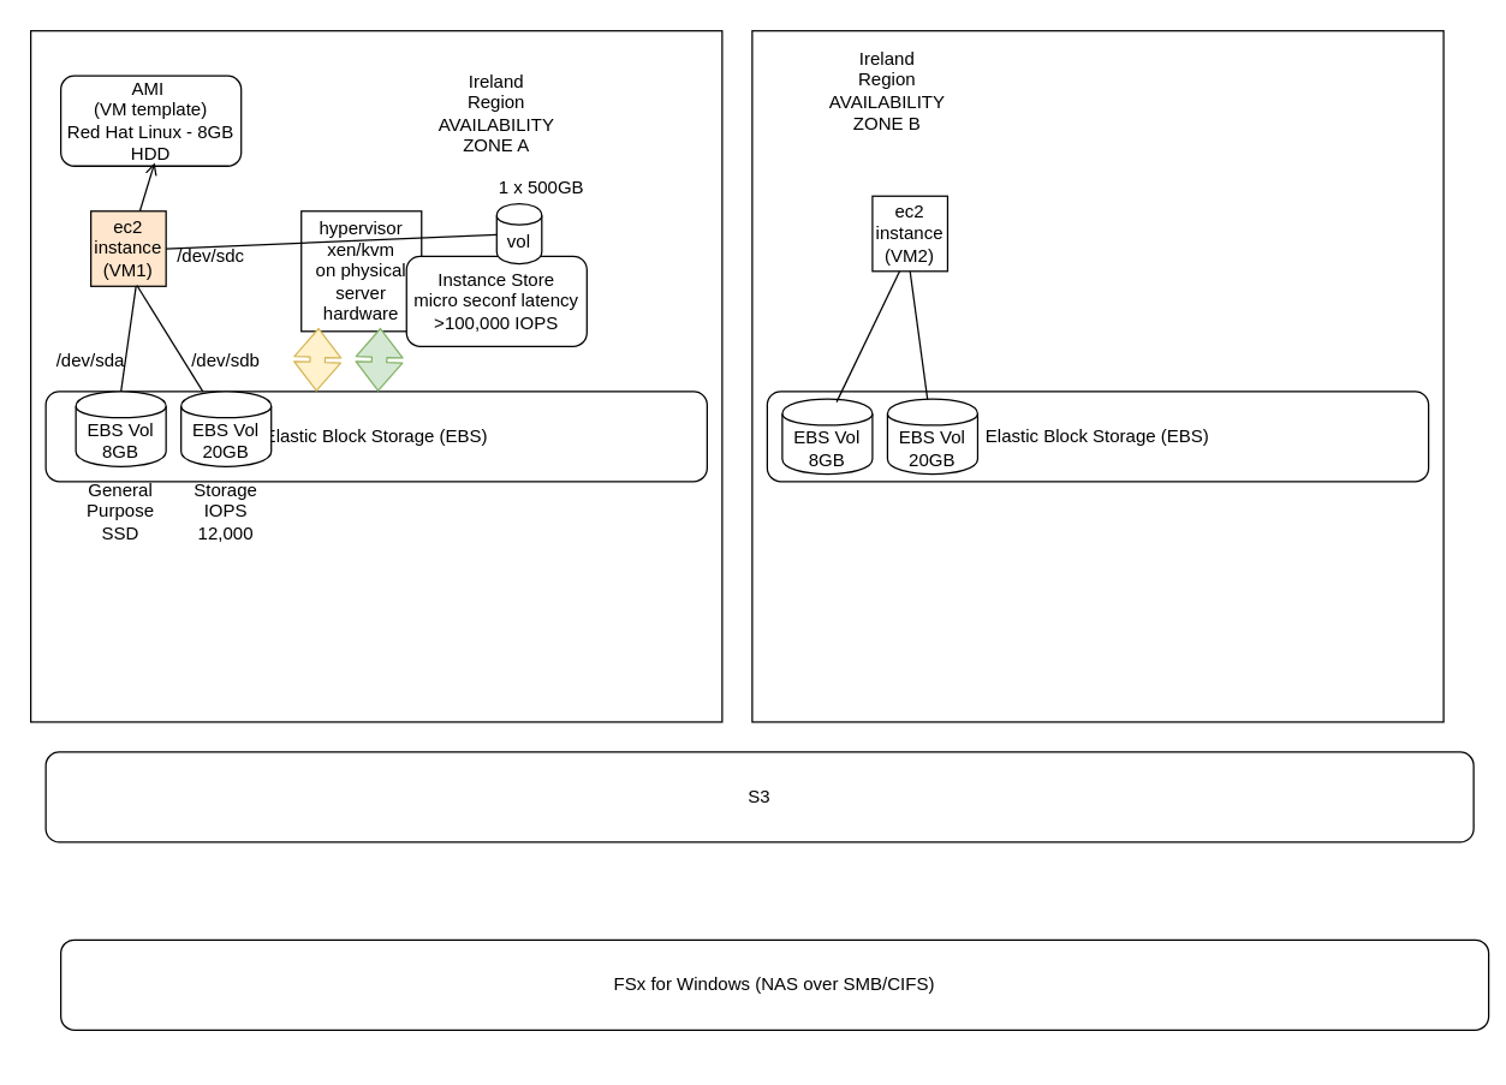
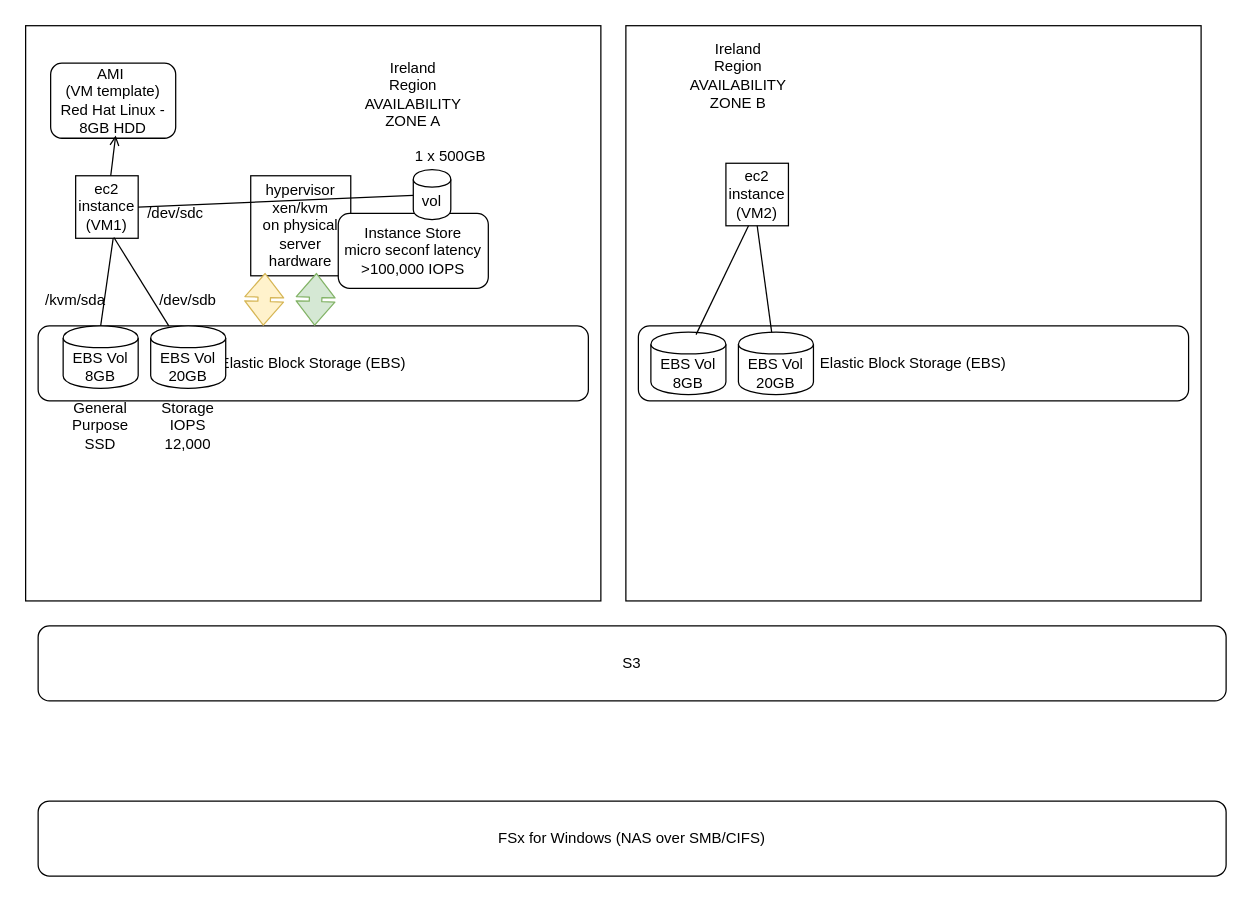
  <mxCell id="0" />
  <mxCell id="1" parent="0" />
  <mxCell id="2" value="" style="whiteSpace=wrap;html=1;aspect=fixed;" parent="1" vertex="1"><mxGeometry x="20" y="20" width="460" height="460" as="geometry" /></mxCell>
- <mxCell id="3" value="ec2 instance (VM1)" style="whiteSpace=wrap;html=1;aspect=fixed;fillColor=#ffe6cc;" parent="1" vertex="1"><mxGeometry x="60" y="140" width="50" height="50" as="geometry" /></mxCell>
+ <mxCell id="3" value="ec2 instance (VM1)" style="whiteSpace=wrap;html=1;aspect=fixed;" parent="1" vertex="1"><mxGeometry x="60" y="140" width="50" height="50" as="geometry" /></mxCell>
  <mxCell id="4" value="hypervisor&lt;br&gt;xen/kvm&lt;br&gt;on physical server hardware" style="whiteSpace=wrap;html=1;aspect=fixed;" parent="1" vertex="1"><mxGeometry x="200" y="140" width="80" height="80" as="geometry" /></mxCell>
- <mxCell id="5" value="AMI&amp;nbsp;&lt;br&gt;(VM template)&lt;br&gt;Red Hat Linux - 8GB HDD" style="rounded=1;whiteSpace=wrap;html=1;" parent="1" vertex="1"><mxGeometry x="40" y="50" width="120" height="60" as="geometry" /></mxCell>
+ <mxCell id="5" value="AMI&amp;nbsp;&lt;br&gt;(VM template)&lt;br&gt;Red Hat Linux - 8GB HDD" style="rounded=1;whiteSpace=wrap;html=1;" parent="1" vertex="1"><mxGeometry x="40" y="50" width="100" height="60" as="geometry" /></mxCell>
  <mxCell id="6" value="" style="endArrow=open;html=1;entryX=0.52;entryY=0.962;entryDx=0;entryDy=0;entryPerimeter=0;" parent="1" source="3" target="5" edge="1"><mxGeometry width="50" height="50" relative="1" as="geometry"><mxPoint x="160" y="200" as="sourcePoint" /><mxPoint x="210" y="150" as="targetPoint" /></mxGeometry></mxCell>
  <mxCell id="7" value="" style="endArrow=none;html=1;exitX=1;exitY=0.5;exitDx=0;exitDy=0;" parent="1" source="3" target="26" edge="1"><mxGeometry width="50" height="50" relative="1" as="geometry"><mxPoint x="160" y="200" as="sourcePoint" /><mxPoint x="210" y="150" as="targetPoint" /></mxGeometry></mxCell>
  <mxCell id="8" value="Elastic Block Storage (EBS)" style="rounded=1;whiteSpace=wrap;html=1;" parent="1" vertex="1"><mxGeometry x="30" y="260" width="440" height="60" as="geometry" /></mxCell>
  <mxCell id="9" value="EBS Vol&lt;br&gt;8GB" style="shape=cylinder;whiteSpace=wrap;html=1;boundedLbl=1;backgroundOutline=1;" parent="1" vertex="1"><mxGeometry x="50" y="260" width="60" height="50" as="geometry" /></mxCell>
  <mxCell id="10" value="" style="endArrow=none;html=1;exitX=0.5;exitY=0;exitDx=0;exitDy=0;" parent="1" source="9" edge="1"><mxGeometry width="50" height="50" relative="1" as="geometry"><mxPoint x="40" y="240" as="sourcePoint" /><mxPoint x="90" y="190" as="targetPoint" /></mxGeometry></mxCell>
  <mxCell id="11" value="/dev/sdc" style="text;html=1;strokeColor=none;fillColor=none;align=center;verticalAlign=middle;whiteSpace=wrap;rounded=0;" parent="1" vertex="1"><mxGeometry x="120" y="160" width="40" height="20" as="geometry" /></mxCell>
  <mxCell id="12" value="EBS Vol&lt;br&gt;20GB" style="shape=cylinder;whiteSpace=wrap;html=1;boundedLbl=1;backgroundOutline=1;" parent="1" vertex="1"><mxGeometry x="120" y="260" width="60" height="50" as="geometry" /></mxCell>
  <mxCell id="13" value="" style="endArrow=none;html=1;entryX=0.612;entryY=0.988;entryDx=0;entryDy=0;entryPerimeter=0;" parent="1" source="12" target="3" edge="1"><mxGeometry width="50" height="50" relative="1" as="geometry"><mxPoint x="90" y="270" as="sourcePoint" /><mxPoint x="100" y="200" as="targetPoint" /></mxGeometry></mxCell>
  <mxCell id="14" value="Ireland Region AVAILABILITY ZONE A" style="text;html=1;strokeColor=none;fillColor=none;align=center;verticalAlign=middle;whiteSpace=wrap;rounded=0;" parent="1" vertex="1"><mxGeometry x="310" y="65" width="40" height="20" as="geometry" /></mxCell>
  <mxCell id="15" value="" style="whiteSpace=wrap;html=1;aspect=fixed;" parent="1" vertex="1"><mxGeometry x="500" y="20" width="460" height="460" as="geometry" /></mxCell>
  <mxCell id="16" value="Ireland Region AVAILABILITY ZONE B" style="text;html=1;strokeColor=none;fillColor=none;align=center;verticalAlign=middle;whiteSpace=wrap;rounded=0;" parent="1" vertex="1"><mxGeometry x="570" y="50" width="40" height="20" as="geometry" /></mxCell>
  <mxCell id="17" value="Elastic Block Storage (EBS)" style="rounded=1;whiteSpace=wrap;html=1;" parent="1" vertex="1"><mxGeometry x="510" y="260" width="440" height="60" as="geometry" /></mxCell>
  <mxCell id="18" value="ec2 instance (VM2)" style="whiteSpace=wrap;html=1;aspect=fixed;" parent="1" vertex="1"><mxGeometry x="580" y="130" width="50" height="50" as="geometry" /></mxCell>
  <mxCell id="19" value="EBS Vol&lt;br&gt;8GB" style="shape=cylinder;whiteSpace=wrap;html=1;boundedLbl=1;backgroundOutline=1;" parent="1" vertex="1"><mxGeometry x="520" y="265" width="60" height="50" as="geometry" /></mxCell>
  <mxCell id="20" value="EBS Vol&lt;br&gt;20GB" style="shape=cylinder;whiteSpace=wrap;html=1;boundedLbl=1;backgroundOutline=1;" parent="1" vertex="1"><mxGeometry x="590" y="265" width="60" height="50" as="geometry" /></mxCell>
  <mxCell id="21" value="" style="endArrow=none;html=1;entryX=0.612;entryY=0.988;entryDx=0;entryDy=0;entryPerimeter=0;exitX=0.602;exitY=0.041;exitDx=0;exitDy=0;exitPerimeter=0;" parent="1" source="19" edge="1"><mxGeometry width="50" height="50" relative="1" as="geometry"><mxPoint x="641.937" y="250.6" as="sourcePoint" /><mxPoint x="598.07" y="180" as="targetPoint" /></mxGeometry></mxCell>
  <mxCell id="22" value="" style="endArrow=none;html=1;entryX=0.5;entryY=1;entryDx=0;entryDy=0;" parent="1" source="20" target="18" edge="1"><mxGeometry width="50" height="50" relative="1" as="geometry"><mxPoint x="566.12" y="277.05" as="sourcePoint" /><mxPoint x="608.07" y="190" as="targetPoint" /></mxGeometry></mxCell>
  <mxCell id="23" value="S3" style="rounded=1;whiteSpace=wrap;html=1;" parent="1" vertex="1"><mxGeometry x="30" y="500" width="950" height="60" as="geometry" /></mxCell>
- <mxCell id="24" value="FSx for Windows (NAS over SMB/CIFS)" style="rounded=1;whiteSpace=wrap;html=1;" parent="1" vertex="1"><mxGeometry x="40" y="625" width="950" height="60" as="geometry" /></mxCell>
+ <mxCell id="24" value="FSx for Windows (NAS over SMB/CIFS)" style="rounded=1;whiteSpace=wrap;html=1;" parent="1" vertex="1"><mxGeometry x="30" y="640" width="950" height="60" as="geometry" /></mxCell>
  <mxCell id="25" value="Instance Store&lt;br&gt;micro seconf latency&lt;br&gt;&amp;gt;100,000 IOPS" style="rounded=1;whiteSpace=wrap;html=1;" parent="1" vertex="1"><mxGeometry x="270" y="170" width="120" height="60" as="geometry" /></mxCell>
  <mxCell id="26" value="vol" style="shape=cylinder;whiteSpace=wrap;html=1;boundedLbl=1;backgroundOutline=1;" parent="1" vertex="1"><mxGeometry x="330" y="135" width="30" height="40" as="geometry" /></mxCell>
- <mxCell id="27" value="/dev/sda" style="text;html=1;strokeColor=none;fillColor=none;align=center;verticalAlign=middle;whiteSpace=wrap;rounded=0;" parent="1" vertex="1"><mxGeometry x="40" y="230" width="40" height="20" as="geometry" /></mxCell>
+ <mxCell id="27" value="/kvm/sda" style="text;html=1;strokeColor=none;fillColor=none;align=center;verticalAlign=middle;whiteSpace=wrap;rounded=0;" parent="1" vertex="1"><mxGeometry x="40" y="230" width="40" height="20" as="geometry" /></mxCell>
  <mxCell id="28" value="/dev/sdb" style="text;html=1;strokeColor=none;fillColor=none;align=center;verticalAlign=middle;whiteSpace=wrap;rounded=0;" parent="1" vertex="1"><mxGeometry x="130" y="230" width="40" height="20" as="geometry" /></mxCell>
  <mxCell id="29" value="General Purpose SSD" style="text;html=1;strokeColor=none;fillColor=none;align=center;verticalAlign=middle;whiteSpace=wrap;rounded=0;" parent="1" vertex="1"><mxGeometry x="60" y="330" width="40" height="20" as="geometry" /></mxCell>
  <mxCell id="30" value="Storage&lt;br&gt;IOPS&lt;br&gt;12,000" style="text;html=1;strokeColor=none;fillColor=none;align=center;verticalAlign=middle;whiteSpace=wrap;rounded=0;" parent="1" vertex="1"><mxGeometry x="130" y="330" width="40" height="20" as="geometry" /></mxCell>
  <mxCell id="31" value="1 x 500GB" style="text;html=1;strokeColor=none;fillColor=none;align=center;verticalAlign=middle;whiteSpace=wrap;rounded=0;" parent="1" vertex="1"><mxGeometry x="330" y="115" width="60" height="20" as="geometry" /></mxCell>
  <mxCell id="32" value="" style="shape=flexArrow;endArrow=classic;startArrow=classic;html=1;entryX=0.658;entryY=0.971;entryDx=0;entryDy=0;entryPerimeter=0;fillColor=#d5e8d4;strokeColor=#82b366;" parent="1" source="8" target="4" edge="1"><mxGeometry width="50" height="50" relative="1" as="geometry"><mxPoint x="220" y="250" as="sourcePoint" /><mxPoint x="270" y="200" as="targetPoint" /></mxGeometry></mxCell>
  <mxCell id="33" value="" style="shape=flexArrow;endArrow=classic;startArrow=classic;html=1;entryX=0.658;entryY=0.971;entryDx=0;entryDy=0;entryPerimeter=0;fillColor=#fff2cc;strokeColor=#d6b656;" parent="1" edge="1"><mxGeometry width="50" height="50" relative="1" as="geometry"><mxPoint x="209.995" y="260" as="sourcePoint" /><mxPoint x="211.54" y="217.68" as="targetPoint" /></mxGeometry></mxCell>
